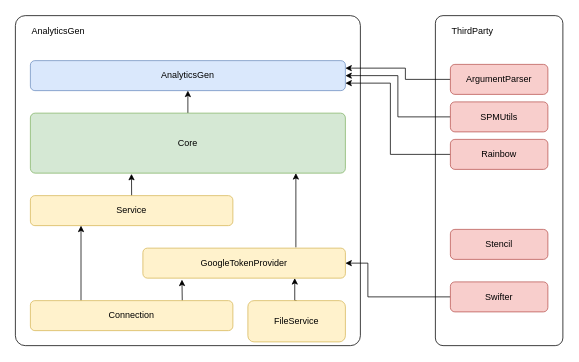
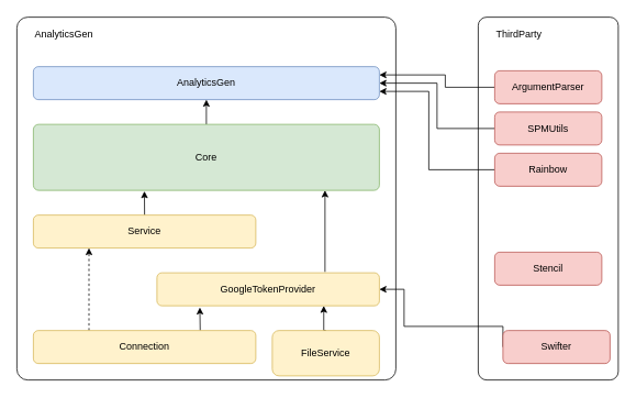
  <mxCell id="0" />
  <mxCell id="1" parent="0" />
  <mxCell id="2" value="" style="rounded=1;whiteSpace=wrap;html=1;arcSize=3;" vertex="1" parent="1"><mxGeometry x="20" y="20" width="460" height="440" as="geometry" /></mxCell>
  <mxCell id="3" value="AnalyticsGen" style="text;html=1;strokeColor=none;fillColor=none;align=left;verticalAlign=middle;whiteSpace=wrap;rounded=0;" vertex="1" parent="1"><mxGeometry x="40" y="31" width="110" height="20" as="geometry" /></mxCell>
  <mxCell id="4" value="" style="rounded=1;whiteSpace=wrap;html=1;arcSize=6;" vertex="1" parent="1"><mxGeometry x="580" y="20" width="170" height="440" as="geometry" /></mxCell>
  <mxCell id="5" value="AnalyticsGen" style="rounded=1;whiteSpace=wrap;html=1;fillColor=#dae8fc;strokeColor=#6c8ebf;" vertex="1" parent="1"><mxGeometry x="40" y="80" width="420" height="40" as="geometry" /></mxCell>
  <mxCell id="6" style="edgeStyle=none;rounded=0;jumpSize=6;orthogonalLoop=1;jettySize=auto;html=1;exitX=0.5;exitY=0;exitDx=0;exitDy=0;entryX=0.5;entryY=1;entryDx=0;entryDy=0;endSize=6;strokeWidth=1;" edge="1" parent="1" source="7" target="5"><mxGeometry relative="1" as="geometry" /></mxCell>
  <mxCell id="7" value="Core" style="rounded=1;whiteSpace=wrap;html=1;arcSize=8;fillColor=#d5e8d4;strokeColor=#82b366;" vertex="1" parent="1"><mxGeometry x="40" y="150" width="420" height="80" as="geometry" /></mxCell>
  <mxCell id="8" style="edgeStyle=none;rounded=0;orthogonalLoop=1;jettySize=auto;html=1;exitX=0.5;exitY=0;exitDx=0;exitDy=0;entryX=0.321;entryY=1.013;entryDx=0;entryDy=0;entryPerimeter=0;" edge="1" parent="1" source="9" target="7"><mxGeometry relative="1" as="geometry" /></mxCell>
  <mxCell id="9" value="Service" style="rounded=1;whiteSpace=wrap;html=1;fillColor=#fff2cc;strokeColor=#d6b656;" vertex="1" parent="1"><mxGeometry x="40" y="260" width="270" height="40" as="geometry" /></mxCell>
- <mxCell id="10" style="edgeStyle=orthogonalEdgeStyle;rounded=0;orthogonalLoop=1;jettySize=auto;html=1;exitX=0.25;exitY=0;exitDx=0;exitDy=0;entryX=0.25;entryY=1;entryDx=0;entryDy=0;" edge="1" parent="1" source="12" target="9"><mxGeometry relative="1" as="geometry" /></mxCell>
+ <mxCell id="10" style="edgeStyle=orthogonalEdgeStyle;rounded=0;orthogonalLoop=1;jettySize=auto;html=1;exitX=0.25;exitY=0;exitDx=0;exitDy=0;entryX=0.25;entryY=1;entryDx=0;entryDy=0;dashed=1;" edge="1" parent="1" source="12" target="9"><mxGeometry relative="1" as="geometry" /></mxCell>
  <mxCell id="11" style="edgeStyle=orthogonalEdgeStyle;rounded=0;orthogonalLoop=1;jettySize=auto;html=1;exitX=0.75;exitY=0;exitDx=0;exitDy=0;entryX=0.193;entryY=1.05;entryDx=0;entryDy=0;entryPerimeter=0;" edge="1" parent="1" source="12" target="14"><mxGeometry relative="1" as="geometry" /></mxCell>
  <mxCell id="12" value="Connection" style="rounded=1;whiteSpace=wrap;html=1;fillColor=#fff2cc;strokeColor=#d6b656;" vertex="1" parent="1"><mxGeometry x="40" y="400" width="270" height="40" as="geometry" /></mxCell>
  <mxCell id="13" style="rounded=0;orthogonalLoop=1;jettySize=auto;html=1;jumpSize=6;strokeWidth=1;endSize=6;" edge="1" parent="1"><mxGeometry relative="1" as="geometry"><mxPoint x="394" y="329" as="sourcePoint" /><mxPoint x="394" y="230" as="targetPoint" /></mxGeometry></mxCell>
  <mxCell id="14" value="GoogleTokenProvider" style="rounded=1;whiteSpace=wrap;html=1;fillColor=#fff2cc;strokeColor=#d6b656;" vertex="1" parent="1"><mxGeometry x="190" y="330" width="270" height="40" as="geometry" /></mxCell>
  <mxCell id="15" style="edgeStyle=orthogonalEdgeStyle;rounded=0;orthogonalLoop=1;jettySize=auto;html=1;exitX=0.5;exitY=0;exitDx=0;exitDy=0;entryX=0.75;entryY=1;entryDx=0;entryDy=0;" edge="1" parent="1" source="16" target="14"><mxGeometry relative="1" as="geometry" /></mxCell>
  <mxCell id="16" value="FileService" style="rounded=1;whiteSpace=wrap;html=1;fillColor=#fff2cc;strokeColor=#d6b656;" vertex="1" parent="1"><mxGeometry x="330" y="400" width="130" height="55" as="geometry" /></mxCell>
  <mxCell id="17" style="edgeStyle=orthogonalEdgeStyle;rounded=0;jumpSize=6;orthogonalLoop=1;jettySize=auto;html=1;exitX=0;exitY=0.5;exitDx=0;exitDy=0;entryX=1;entryY=0.5;entryDx=0;entryDy=0;endSize=6;strokeWidth=1;" edge="1" parent="1" source="18" target="5"><mxGeometry relative="1" as="geometry"><Array as="points"><mxPoint x="530" y="155" /><mxPoint x="530" y="100" /></Array></mxGeometry></mxCell>
  <mxCell id="18" value="SPMUtils" style="rounded=1;whiteSpace=wrap;html=1;fillColor=#f8cecc;strokeColor=#b85450;" vertex="1" parent="1"><mxGeometry x="600" y="135" width="130" height="40" as="geometry" /></mxCell>
  <mxCell id="19" style="edgeStyle=orthogonalEdgeStyle;rounded=0;jumpSize=6;orthogonalLoop=1;jettySize=auto;html=1;exitX=0;exitY=0.5;exitDx=0;exitDy=0;entryX=1;entryY=0.25;entryDx=0;entryDy=0;endSize=6;strokeWidth=1;" edge="1" parent="1" source="20" target="5"><mxGeometry relative="1" as="geometry"><Array as="points"><mxPoint x="540" y="105" /><mxPoint x="540" y="90" /></Array></mxGeometry></mxCell>
  <mxCell id="20" value="ArgumentParser" style="rounded=1;whiteSpace=wrap;html=1;fillColor=#f8cecc;strokeColor=#b85450;" vertex="1" parent="1"><mxGeometry x="600" y="85" width="130" height="40" as="geometry" /></mxCell>
  <mxCell id="21" style="edgeStyle=orthogonalEdgeStyle;rounded=0;jumpSize=6;orthogonalLoop=1;jettySize=auto;html=1;exitX=0;exitY=0.5;exitDx=0;exitDy=0;entryX=1;entryY=0.75;entryDx=0;entryDy=0;endSize=6;strokeWidth=1;" edge="1" parent="1" source="22" target="5"><mxGeometry relative="1" as="geometry"><Array as="points"><mxPoint x="520" y="205" /><mxPoint x="520" y="110" /></Array></mxGeometry></mxCell>
  <mxCell id="22" value="Rainbow" style="rounded=1;whiteSpace=wrap;html=1;fillColor=#f8cecc;strokeColor=#b85450;" vertex="1" parent="1"><mxGeometry x="600" y="185" width="130" height="40" as="geometry" /></mxCell>
  <mxCell id="23" value="Stencil" style="rounded=1;whiteSpace=wrap;html=1;fillColor=#f8cecc;strokeColor=#b85450;" vertex="1" parent="1"><mxGeometry x="600" y="305" width="130" height="40" as="geometry" /></mxCell>
  <mxCell id="24" style="edgeStyle=orthogonalEdgeStyle;rounded=0;jumpSize=6;orthogonalLoop=1;jettySize=auto;html=1;exitX=0;exitY=0.5;exitDx=0;exitDy=0;entryX=1;entryY=0.5;entryDx=0;entryDy=0;endSize=6;strokeWidth=1;" edge="1" parent="1" source="25" target="14"><mxGeometry relative="1" as="geometry"><Array as="points"><mxPoint x="490" y="395" /><mxPoint x="490" y="350" /></Array></mxGeometry></mxCell>
- <mxCell id="25" value="Swifter" style="rounded=1;whiteSpace=wrap;html=1;fillColor=#f8cecc;strokeColor=#b85450;" vertex="1" parent="1"><mxGeometry x="600" y="375" width="130" height="40" as="geometry" /></mxCell>
+ <mxCell id="25" value="Swifter" style="rounded=1;whiteSpace=wrap;html=1;fillColor=#f8cecc;strokeColor=#b85450;" vertex="1" parent="1"><mxGeometry x="610" y="400" width="130" height="40" as="geometry" /></mxCell>
  <mxCell id="26" value="ThirdParty" style="text;html=1;strokeColor=none;fillColor=none;align=left;verticalAlign=middle;whiteSpace=wrap;rounded=0;" vertex="1" parent="1"><mxGeometry x="600" y="31" width="110" height="20" as="geometry" /></mxCell>
